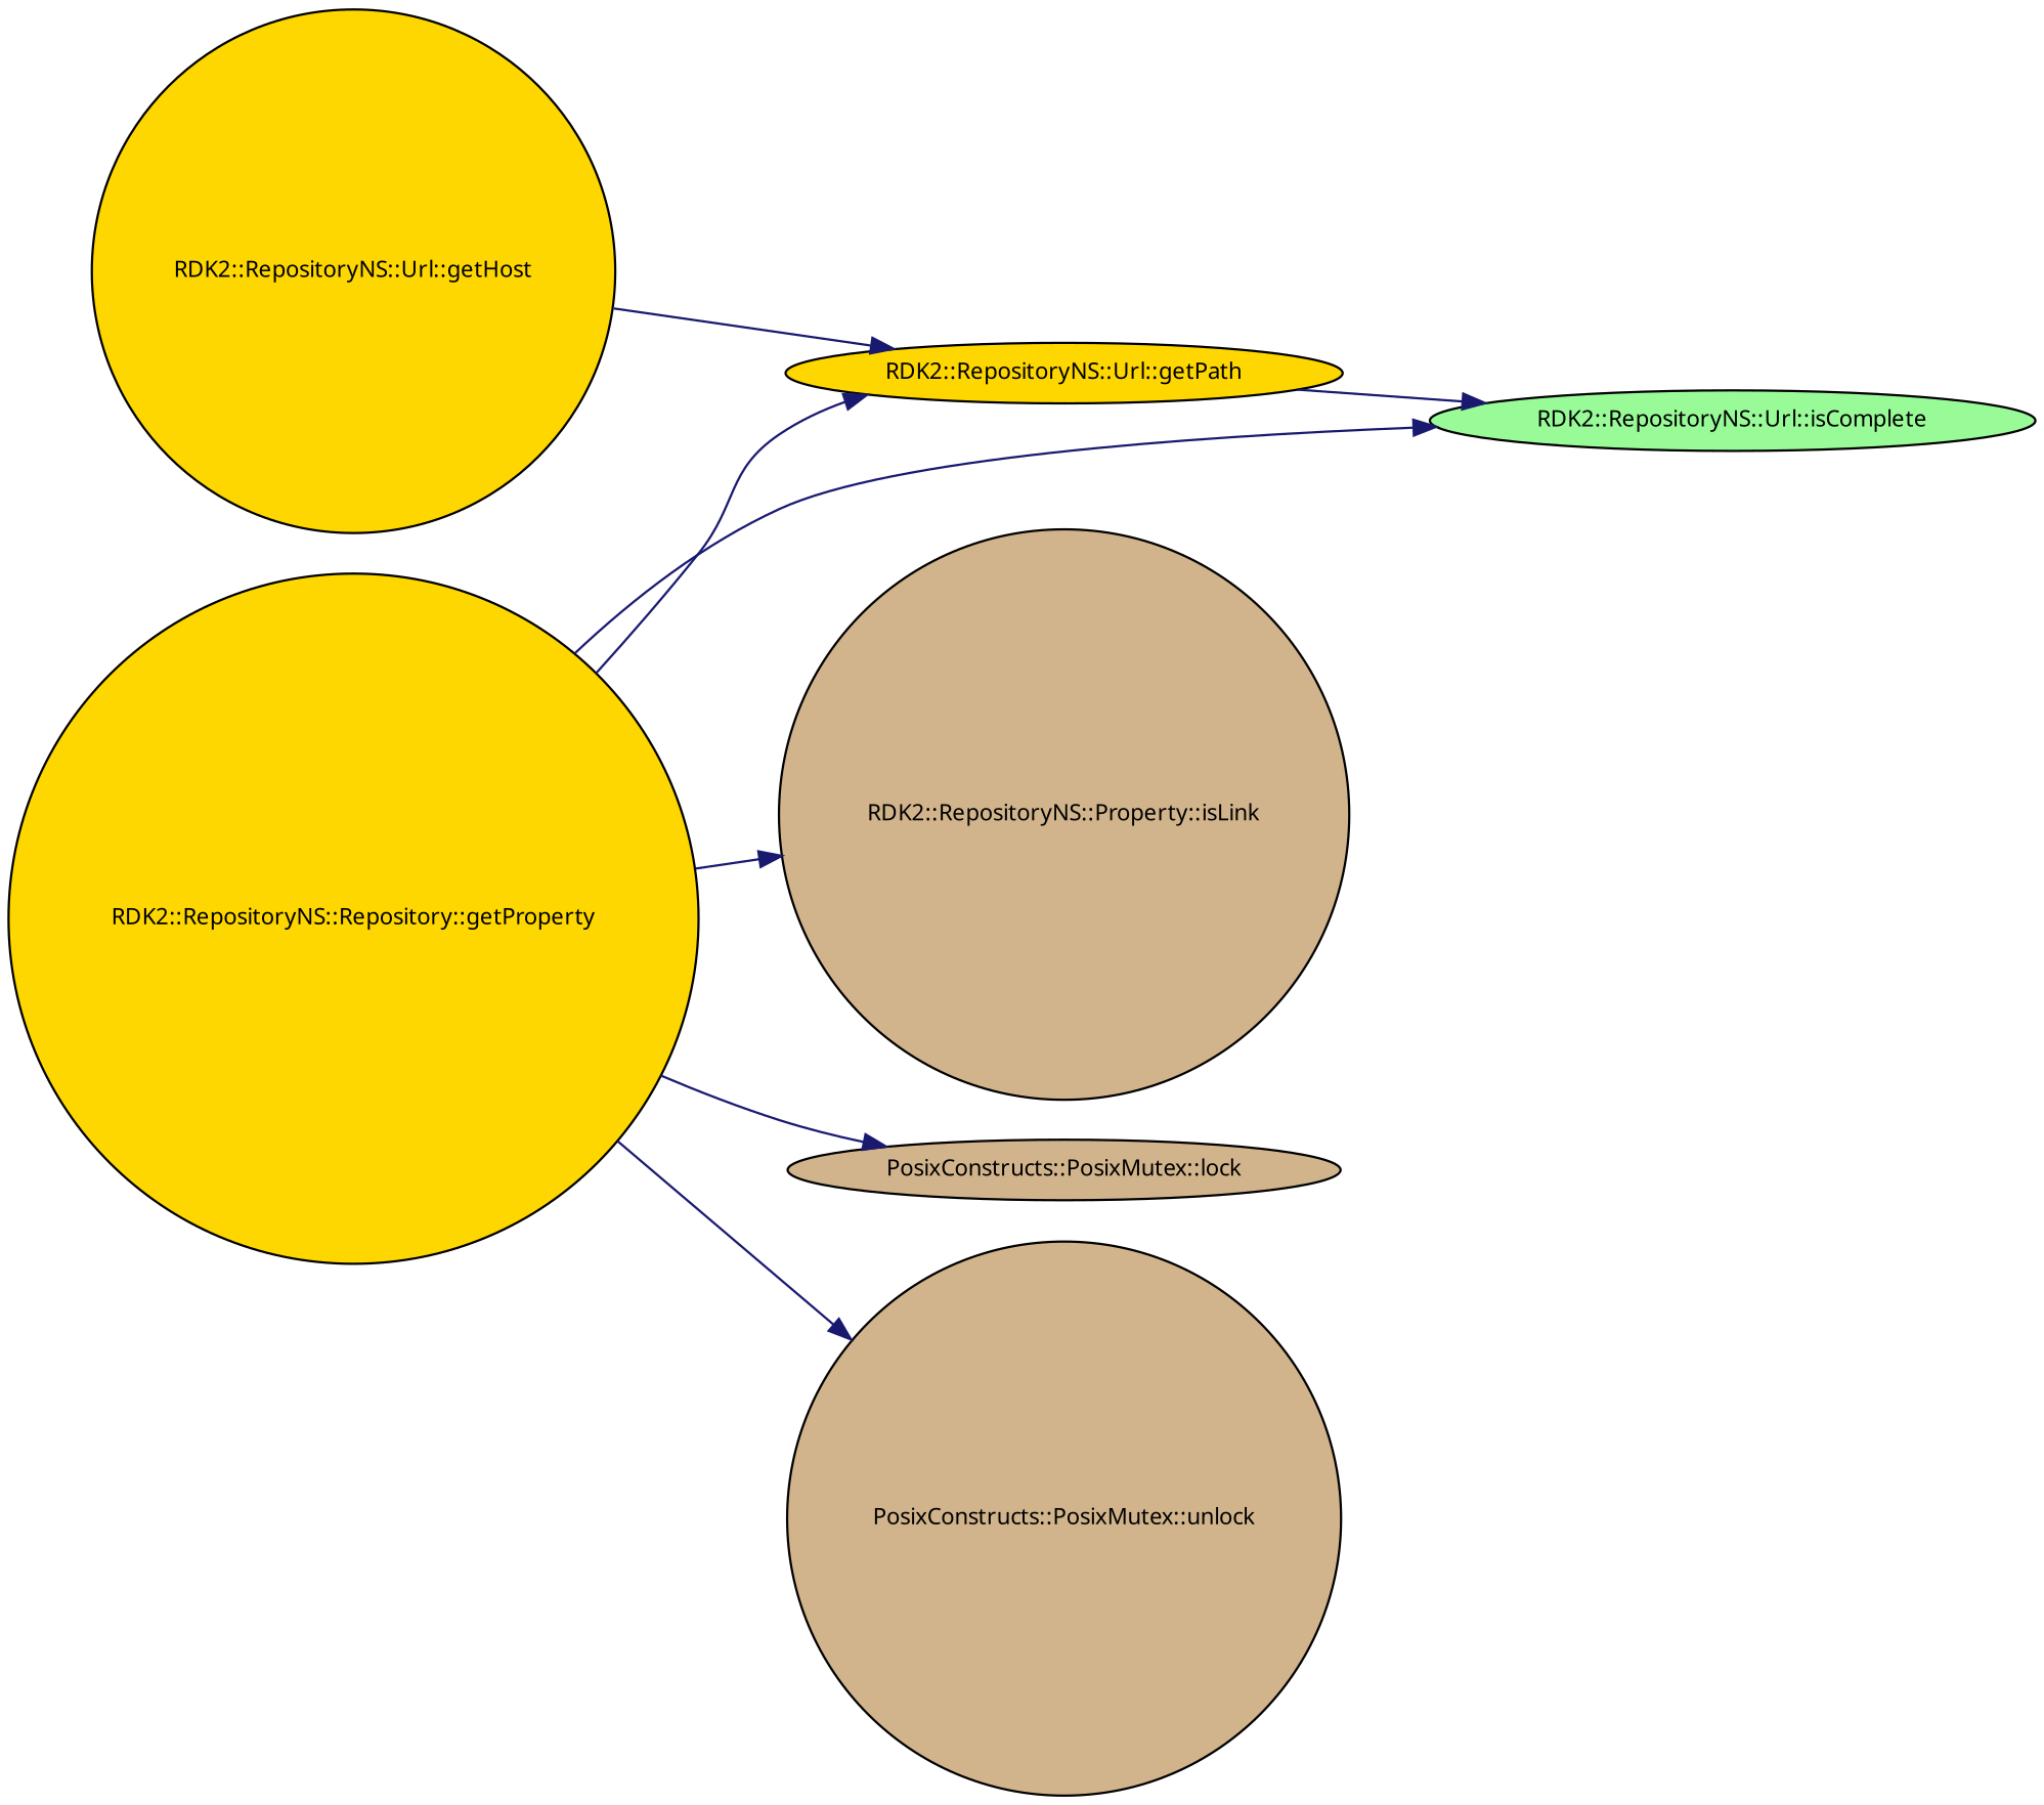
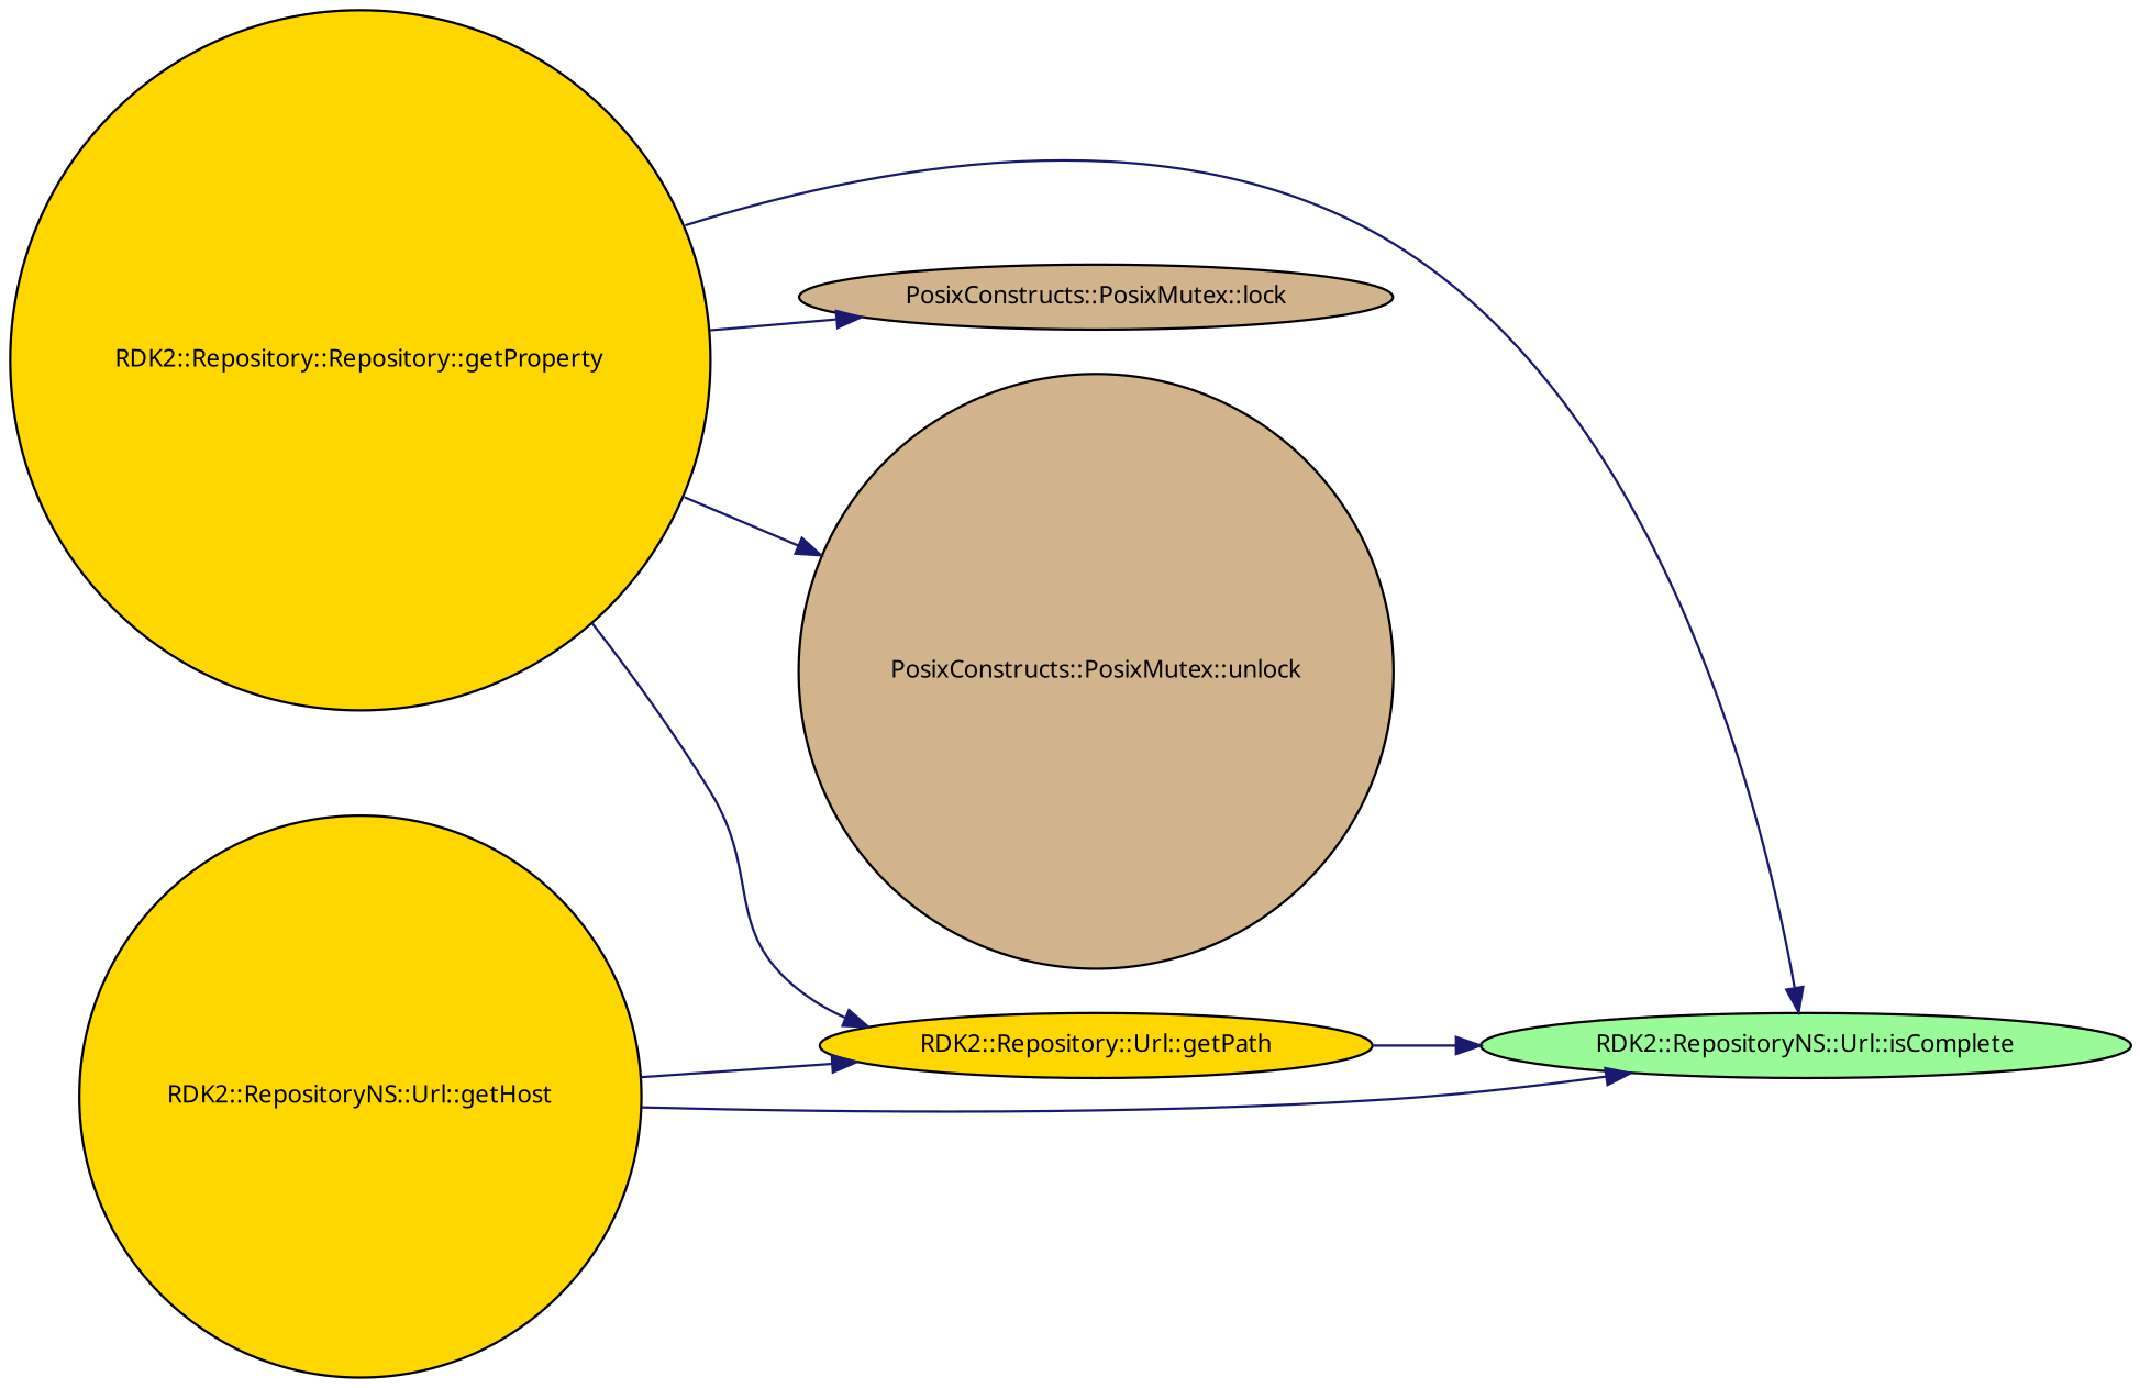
  digraph {
    rankdir=LR
    node [color=black fillcolor=gold fontname="FreeSans.ttf" fontsize=10 shape=circle style=filled]
    edge [color=midnightblue fontname="FreeSans.ttf" fontsize=10 labelfontname="FreeSans.ttf" labelfontsize=10 style=solid]
-   n1 [fontcolor=black height=0.2 label="RDK2::RepositoryNS::Repository::getProperty" width=0.4]
-   n2 [height=0.2 label="RDK2::RepositoryNS::Url::getPath" shape=ellipse width=0.4]
+   n1 [fontcolor=black height=0.2 label="RDK2::Repository::Repository::getProperty" width=0.4]
+   n2 [height=0.2 label="RDK2::Repository::Url::getPath" shape=ellipse width=0.4]
    n3 [fillcolor=palegreen height=0.2 label="RDK2::RepositoryNS::Url::isComplete" shape=ellipse width=0.4]
-   n4 [fillcolor=tan height=0.2 label="RDK2::RepositoryNS::Property::isLink" width=0.4]
    n5 [fillcolor=tan height=0.2 label="PosixConstructs::PosixMutex::lock" shape=ellipse width=0.4]
    n6 [fillcolor=tan height=0.2 label="PosixConstructs::PosixMutex::unlock" width=0.4]
    n7 [height=0.2 label="RDK2::RepositoryNS::Url::getHost" width=0.4]
    n1 -> n2
    n1 -> n3
-   n1 -> n4
    n1 -> n5
    n1 -> n6
    n2 -> n3
    n7 -> n2
+   n7 -> n3
  }
